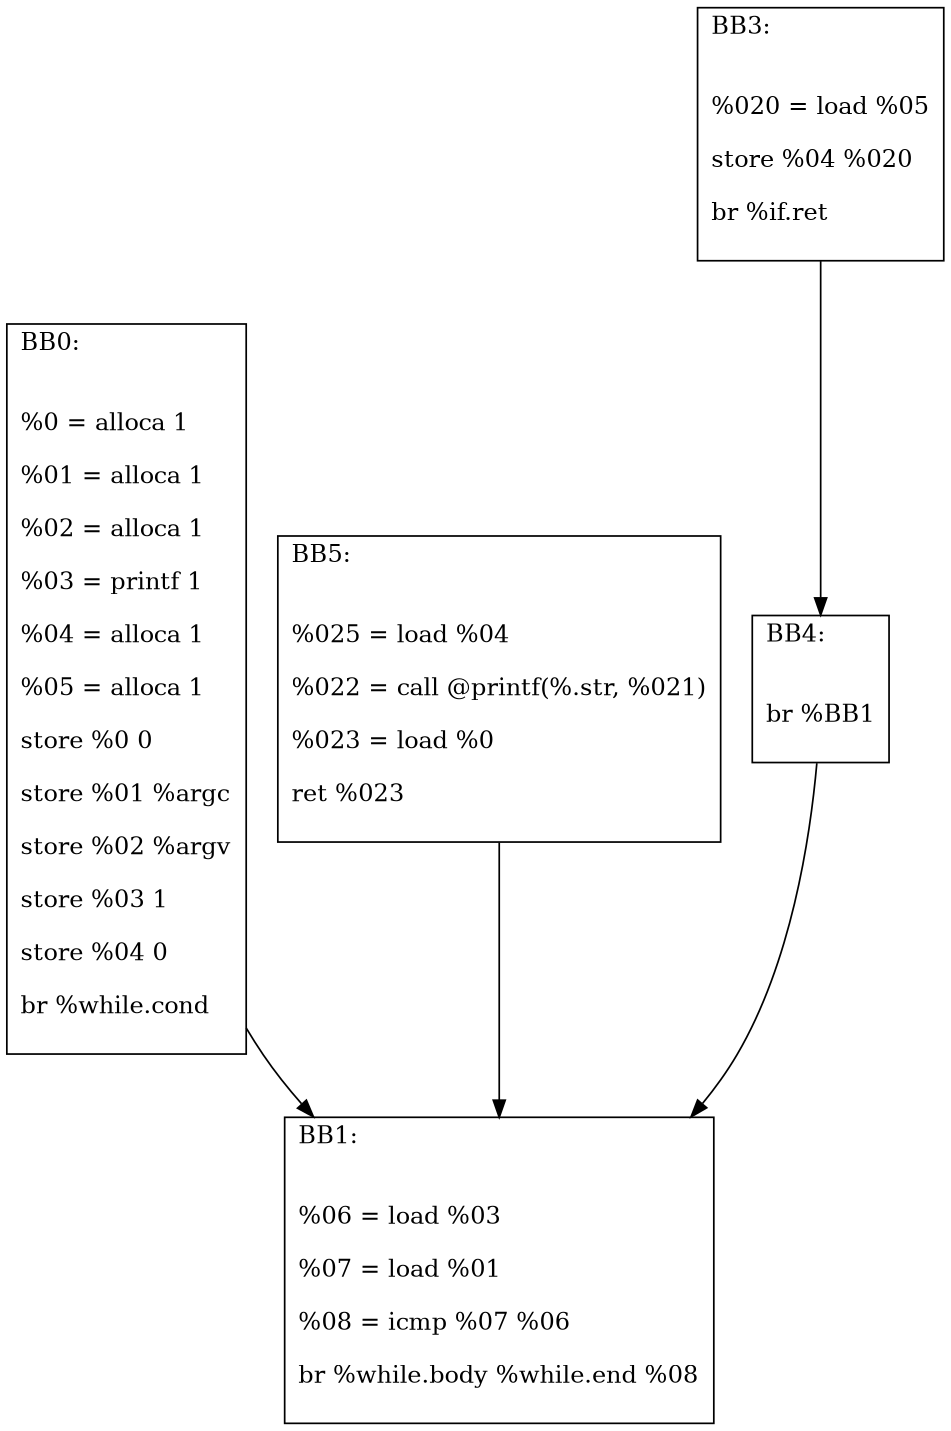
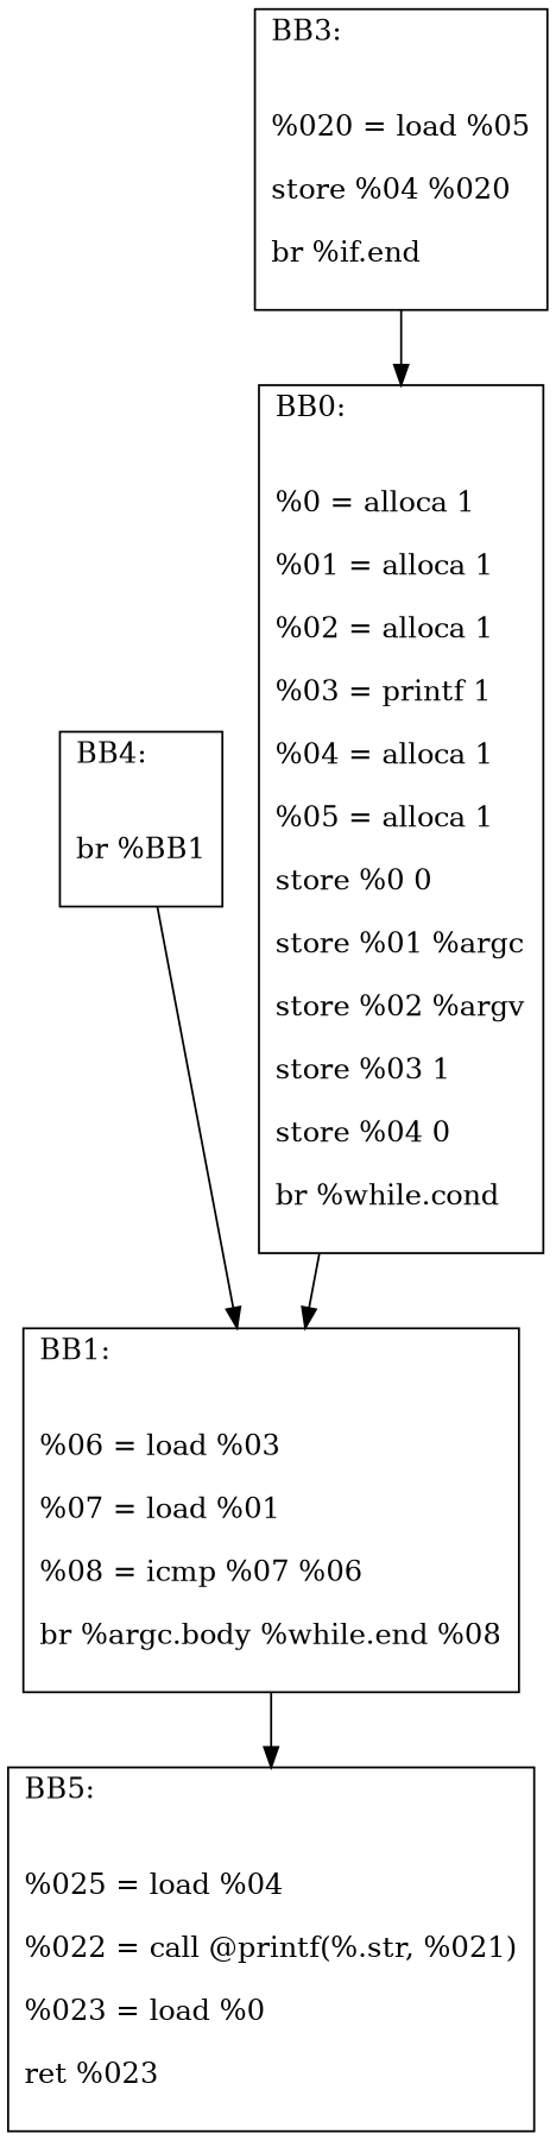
  digraph {
    node [shape=record]
    n1 [label="{BB0:\l\l\n%0 = alloca 1\l\n%01 = alloca 1\l\n%02 = alloca 1\l\n%03 = printf 1\l\n%04 = alloca 1\l\n%05 = alloca 1\l\nstore %0 0\l\nstore %01 %argc\l\nstore %02 %argv\l\nstore %03 1\l\nstore %04 0\l\nbr %while.cond\l\n}"]
-   n2 [label="{BB1:\l\l\n%06 = load %03\l\n%07 = load %01\l\n%08 = icmp %07 %06\l\nbr %while.body %while.end %08\l\n}"]
+   n2 [label="{BB1:\l\l\n%06 = load %03\l\n%07 = load %01\l\n%08 = icmp %07 %06\l\nbr %argc.body %while.end %08\l\n}"]
    n3 [label="{BB5:\l\l\n%025 = load %04\l\n%022 = call @printf(%.str, %021)\l\n%023 = load %0\l\nret %023\l\n}"]
-   n4 [label="{BB3:\l\l\n%020 = load %05\l\nstore %04 %020\l\nbr %if.ret\l\n}"]
+   n4 [label="{BB3:\l\l\n%020 = load %05\l\nstore %04 %020\l\nbr %if.end\l\n}"]
    n5 [label="{BB4:\l\l\nbr %BB1\l\n}"]
    n1 -> n2
-   n3 -> n2
-   n4 -> n5
+   n2 -> n3
+   n4 -> n1
    n5 -> n2
  }
